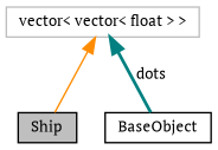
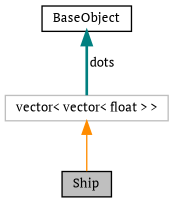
  digraph {
    fontname="PT Serif"
    node [color=black fillcolor=white fontname="PT Serif" fontsize=10 shape=record style=filled]
    edge [dir=back fontname="PT Serif" fontsize=10 labelfontname=Helvetica labelfontsize=10]
    n1 [fillcolor=grey75 fontcolor=black height=0.2 label=Ship width=0.4]
    n2 [height=0.2 label=BaseObject width=0.4]
    n3 [color=grey75 height=0.2 label="vector\< vector\< float \> \>" width=0.4]
    n3 -> n1 [color=darkorange style=solid]
-   n3 -> n2 [color=teal label=" dots" style=bold]
+   n2 -> n3 [color=teal label=" dots" style=bold]
  }
